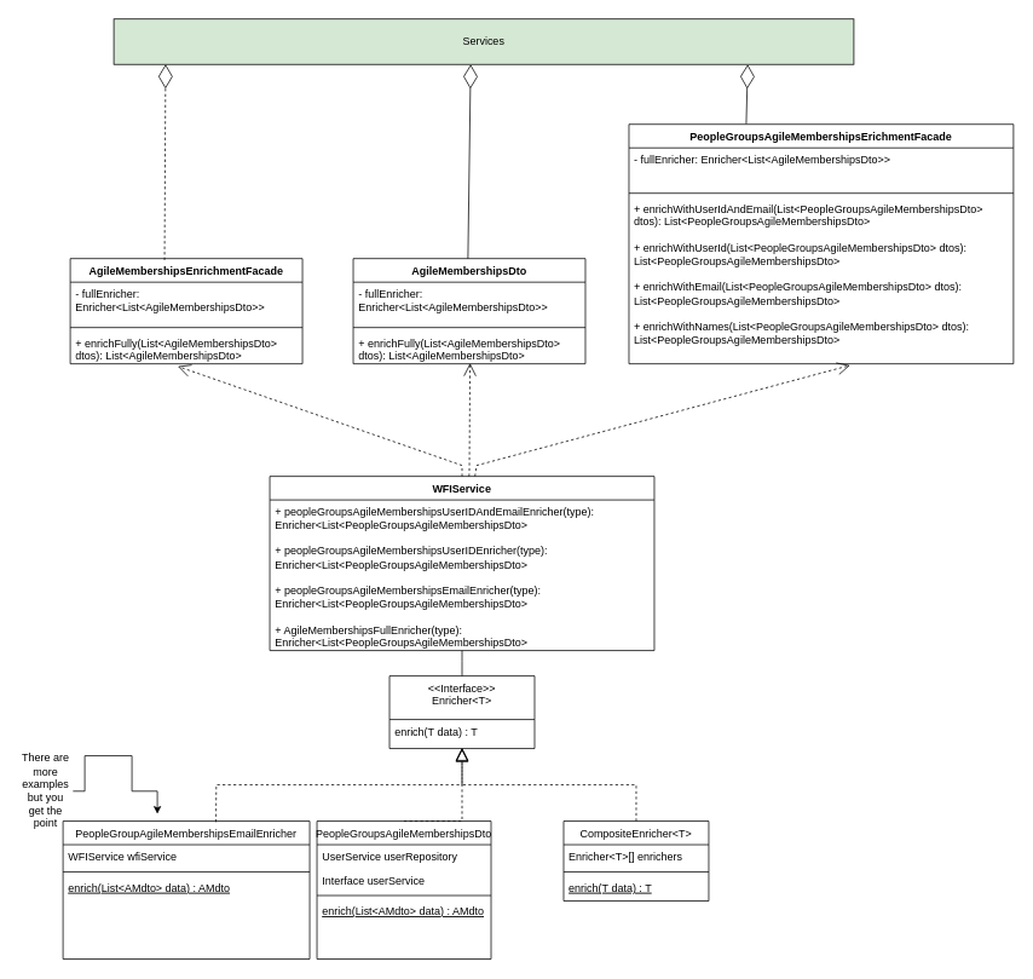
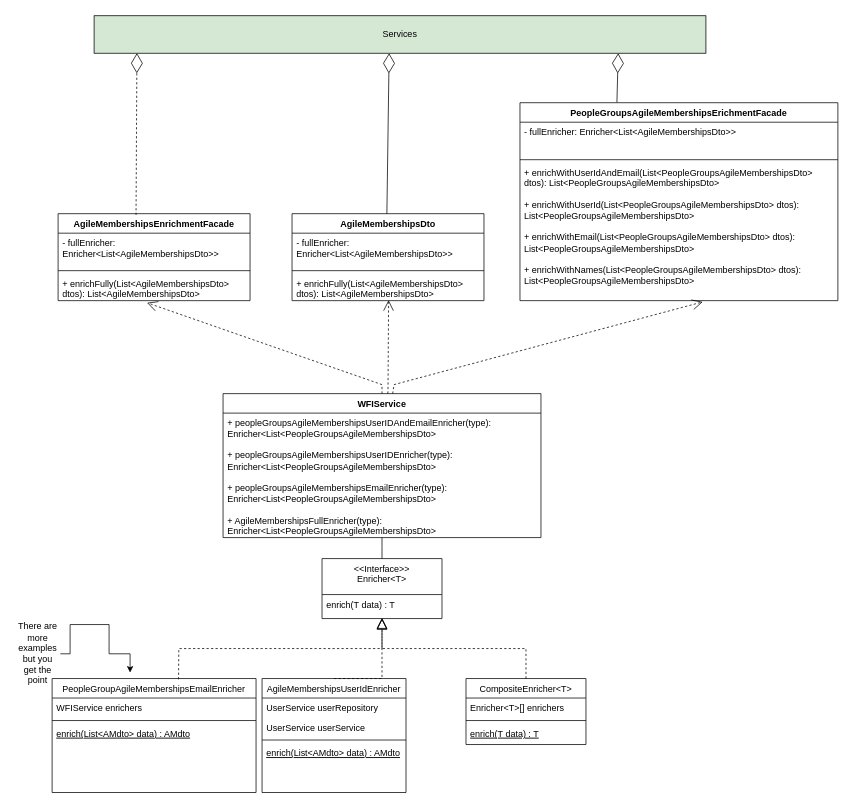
  <mxCell id="0" />
  <mxCell id="1" parent="0" />
  <mxCell id="2" value="&lt;&lt;Interface&gt;&gt;&#10;Enricher&lt;T&gt;" style="swimlane;fontStyle=0;align=center;verticalAlign=top;childLayout=stackLayout;horizontal=1;startSize=48;horizontalStack=0;resizeParent=1;resizeLast=0;collapsible=1;marginBottom=0;rounded=0;shadow=0;strokeWidth=1;" parent="1" vertex="1"><mxGeometry x="429" y="744" width="160" height="80" as="geometry"><mxRectangle x="550" y="140" width="160" height="26" as="alternateBounds" /></mxGeometry></mxCell>
  <mxCell id="3" value="enrich(T data) : T" style="text;align=left;verticalAlign=top;spacingLeft=4;spacingRight=4;overflow=hidden;rotatable=0;points=[[0,0.5],[1,0.5]];portConstraint=eastwest;" parent="2" vertex="1"><mxGeometry y="48" width="160" height="26" as="geometry" /></mxCell>
  <mxCell id="4" value="CompositeEnricher&lt;T&gt;" style="swimlane;fontStyle=0;align=center;verticalAlign=top;childLayout=stackLayout;horizontal=1;startSize=26;horizontalStack=0;resizeParent=1;resizeLast=0;collapsible=1;marginBottom=0;rounded=0;shadow=0;strokeWidth=1;" parent="1" vertex="1"><mxGeometry x="621" y="904" width="160" height="88" as="geometry"><mxRectangle x="130" y="380" width="160" height="26" as="alternateBounds" /></mxGeometry></mxCell>
  <mxCell id="5" value="Enricher&lt;T&gt;[] enrichers" style="text;align=left;verticalAlign=top;spacingLeft=4;spacingRight=4;overflow=hidden;rotatable=0;points=[[0,0.5],[1,0.5]];portConstraint=eastwest;" parent="4" vertex="1"><mxGeometry y="26" width="160" height="26" as="geometry" /></mxCell>
  <mxCell id="6" value="" style="line;html=1;strokeWidth=1;align=left;verticalAlign=middle;spacingTop=-1;spacingLeft=3;spacingRight=3;rotatable=0;labelPosition=right;points=[];portConstraint=eastwest;" parent="4" vertex="1"><mxGeometry y="52" width="160" height="8" as="geometry" /></mxCell>
  <mxCell id="7" value="enrich(T data) : T" style="text;align=left;verticalAlign=top;spacingLeft=4;spacingRight=4;overflow=hidden;rotatable=0;points=[[0,0.5],[1,0.5]];portConstraint=eastwest;fontStyle=4" parent="4" vertex="1"><mxGeometry y="60" width="160" height="26" as="geometry" /></mxCell>
  <mxCell id="8" value="" style="endArrow=block;dashed=1;endFill=0;endSize=12;html=1;rounded=0;exitX=0.5;exitY=0;exitDx=0;exitDy=0;" parent="1" source="4" edge="1"><mxGeometry width="160" relative="1" as="geometry"><mxPoint x="766.92" y="904" as="sourcePoint" /><mxPoint x="509" y="824" as="targetPoint" /><Array as="points"><mxPoint x="701" y="864" /><mxPoint x="605" y="864" /><mxPoint x="509" y="864" /></Array></mxGeometry></mxCell>
  <mxCell id="9" value="PeopleGroupAgileMembershipsEmailEnricher" style="swimlane;fontStyle=0;align=center;verticalAlign=top;childLayout=stackLayout;horizontal=1;startSize=26;horizontalStack=0;resizeParent=1;resizeLast=0;collapsible=1;marginBottom=0;rounded=0;shadow=0;strokeWidth=1;" parent="1" vertex="1"><mxGeometry x="69" y="904" width="272" height="152" as="geometry"><mxRectangle x="130" y="380" width="160" height="26" as="alternateBounds" /></mxGeometry></mxCell>
- <mxCell id="10" value="WFIService wfiService" style="text;align=left;verticalAlign=top;spacingLeft=4;spacingRight=4;overflow=hidden;rotatable=0;points=[[0,0.5],[1,0.5]];portConstraint=eastwest;" parent="9" vertex="1"><mxGeometry y="26" width="272" height="26" as="geometry" /></mxCell>
+ <mxCell id="10" value="WFIService enrichers" style="text;align=left;verticalAlign=top;spacingLeft=4;spacingRight=4;overflow=hidden;rotatable=0;points=[[0,0.5],[1,0.5]];portConstraint=eastwest;" parent="9" vertex="1"><mxGeometry y="26" width="272" height="26" as="geometry" /></mxCell>
  <mxCell id="11" value="" style="line;html=1;strokeWidth=1;align=left;verticalAlign=middle;spacingTop=-1;spacingLeft=3;spacingRight=3;rotatable=0;labelPosition=right;points=[];portConstraint=eastwest;" parent="9" vertex="1"><mxGeometry y="52" width="272" height="8" as="geometry" /></mxCell>
  <mxCell id="12" value="enrich(List&lt;AMdto&gt; data) : AMdto" style="text;align=left;verticalAlign=top;spacingLeft=4;spacingRight=4;overflow=hidden;rotatable=0;points=[[0,0.5],[1,0.5]];portConstraint=eastwest;fontStyle=4" parent="9" vertex="1"><mxGeometry y="60" width="272" height="92" as="geometry" /></mxCell>
- <mxCell id="13" value="PeopleGroupsAgileMembershipsDto" style="swimlane;fontStyle=0;align=center;verticalAlign=top;childLayout=stackLayout;horizontal=1;startSize=26;horizontalStack=0;resizeParent=1;resizeLast=0;collapsible=1;marginBottom=0;rounded=0;shadow=0;strokeWidth=1;" parent="1" vertex="1"><mxGeometry x="349" y="904" width="192" height="152" as="geometry"><mxRectangle x="130" y="380" width="160" height="26" as="alternateBounds" /></mxGeometry></mxCell>
+ <mxCell id="13" value="AgileMembershipsUserIdEnricher" style="swimlane;fontStyle=0;align=center;verticalAlign=top;childLayout=stackLayout;horizontal=1;startSize=26;horizontalStack=0;resizeParent=1;resizeLast=0;collapsible=1;marginBottom=0;rounded=0;shadow=0;strokeWidth=1;" parent="1" vertex="1"><mxGeometry x="349" y="904" width="192" height="152" as="geometry"><mxRectangle x="130" y="380" width="160" height="26" as="alternateBounds" /></mxGeometry></mxCell>
  <mxCell id="14" value="UserService userRepository&#10;" style="text;align=left;verticalAlign=top;spacingLeft=4;spacingRight=4;overflow=hidden;rotatable=0;points=[[0,0.5],[1,0.5]];portConstraint=eastwest;" parent="13" vertex="1"><mxGeometry y="26" width="192" height="26" as="geometry" /></mxCell>
- <mxCell id="15" value="Interface userService&#10;" style="text;align=left;verticalAlign=top;spacingLeft=4;spacingRight=4;overflow=hidden;rotatable=0;points=[[0,0.5],[1,0.5]];portConstraint=eastwest;" parent="13" vertex="1"><mxGeometry y="52" width="192" height="26" as="geometry" /></mxCell>
+ <mxCell id="15" value="UserService userService&#10;" style="text;align=left;verticalAlign=top;spacingLeft=4;spacingRight=4;overflow=hidden;rotatable=0;points=[[0,0.5],[1,0.5]];portConstraint=eastwest;" parent="13" vertex="1"><mxGeometry y="52" width="192" height="26" as="geometry" /></mxCell>
  <mxCell id="16" value="" style="line;html=1;strokeWidth=1;align=left;verticalAlign=middle;spacingTop=-1;spacingLeft=3;spacingRight=3;rotatable=0;labelPosition=right;points=[];portConstraint=eastwest;" parent="13" vertex="1"><mxGeometry y="78" width="192" height="8" as="geometry" /></mxCell>
  <mxCell id="17" value="enrich(List&lt;AMdto&gt; data) : AMdto" style="text;align=left;verticalAlign=top;spacingLeft=4;spacingRight=4;overflow=hidden;rotatable=0;points=[[0,0.5],[1,0.5]];portConstraint=eastwest;fontStyle=4" parent="13" vertex="1"><mxGeometry y="86" width="192" height="66" as="geometry" /></mxCell>
  <mxCell id="18" value="" style="endArrow=block;dashed=1;endFill=0;endSize=12;html=1;rounded=0;exitX=0.62;exitY=0.007;exitDx=0;exitDy=0;exitPerimeter=0;" parent="1" source="9" edge="1"><mxGeometry width="160" relative="1" as="geometry"><mxPoint x="270.92" y="905.01" as="sourcePoint" /><mxPoint x="509" y="824" as="targetPoint" /><Array as="points"><mxPoint x="238" y="864" /><mxPoint x="509" y="864" /></Array></mxGeometry></mxCell>
  <mxCell id="19" value="" style="endArrow=block;dashed=1;endFill=0;endSize=12;html=1;rounded=0;entryX=0.488;entryY=1.192;entryDx=0;entryDy=0;exitX=0.5;exitY=0;exitDx=0;exitDy=0;entryPerimeter=0;" parent="1" source="13" edge="1"><mxGeometry width="160" relative="1" as="geometry"><mxPoint x="750.92" y="904" as="sourcePoint" /><mxPoint x="509" y="822.992" as="targetPoint" /><Array as="points"><mxPoint x="509" y="904" /></Array></mxGeometry></mxCell>
  <mxCell id="20" value="WFIService" style="swimlane;fontStyle=1;align=center;verticalAlign=top;childLayout=stackLayout;horizontal=1;startSize=26;horizontalStack=0;resizeParent=1;resizeParentMax=0;resizeLast=0;collapsible=1;marginBottom=0;whiteSpace=wrap;html=1;" parent="1" vertex="1"><mxGeometry x="297" y="524" width="424" height="192" as="geometry" /></mxCell>
  <mxCell id="21" value="+ peopleGroupsAgileMembershipsUserIDAndEmailEnricher(type): Enricher&amp;lt;List&amp;lt;PeopleGroupsAgileMembershipsDto&amp;gt;&lt;div&gt;&lt;br&gt;&lt;/div&gt;&lt;div&gt;+ peopleGroupsAgileMembershipsUserIDEnricher(type): Enricher&amp;lt;List&amp;lt;PeopleGroupsAgileMembershipsDto&amp;gt;&lt;/div&gt;&lt;div&gt;&lt;br&gt;&lt;/div&gt;&lt;div&gt;+ peopleGroupsAgileMembershipsEmailEnricher(type): Enricher&amp;lt;List&amp;lt;PeopleGroupsAgileMembershipsDto&amp;gt;&lt;/div&gt;&lt;div&gt;&lt;br&gt;&lt;/div&gt;&lt;div&gt;+ AgileMembershipsFullEnricher(type): Enricher&amp;lt;List&amp;lt;PeopleGroupsAgileMembershipsDto&amp;gt;&lt;br&gt;&lt;div&gt;&lt;br&gt;&lt;/div&gt;&lt;div&gt;&lt;br&gt;&lt;/div&gt;&lt;/div&gt;" style="text;strokeColor=none;fillColor=none;align=left;verticalAlign=top;spacingLeft=4;spacingRight=4;overflow=hidden;rotatable=0;points=[[0,0.5],[1,0.5]];portConstraint=eastwest;whiteSpace=wrap;html=1;" parent="20" vertex="1"><mxGeometry y="26" width="424" height="166" as="geometry" /></mxCell>
  <mxCell id="22" style="edgeStyle=orthogonalEdgeStyle;rounded=0;orthogonalLoop=1;jettySize=auto;html=1;" parent="1" source="23" edge="1"><mxGeometry relative="1" as="geometry"><mxPoint x="173" y="896" as="targetPoint" /><Array as="points"><mxPoint x="93" y="871" /><mxPoint x="93" y="832" /><mxPoint x="145" y="832" /><mxPoint x="145" y="871" /></Array></mxGeometry></mxCell>
  <mxCell id="23" value="There are more examples but you get the point" style="text;html=1;align=center;verticalAlign=middle;whiteSpace=wrap;rounded=0;" parent="1" vertex="1"><mxGeometry x="20" y="856" width="60" height="30" as="geometry" /></mxCell>
  <mxCell id="24" value="" style="endArrow=none;html=1;edgeStyle=orthogonalEdgeStyle;rounded=0;" parent="1" edge="1"><mxGeometry relative="1" as="geometry"><mxPoint x="509" y="744" as="sourcePoint" /><mxPoint x="509" y="716" as="targetPoint" /><Array as="points"><mxPoint x="509" y="728" /><mxPoint x="509" y="728" /></Array></mxGeometry></mxCell>
  <mxCell id="25" value="AgileMembershipsEnrichmentFacade" style="swimlane;fontStyle=1;align=center;verticalAlign=top;childLayout=stackLayout;horizontal=1;startSize=26;horizontalStack=0;resizeParent=1;resizeParentMax=0;resizeLast=0;collapsible=1;marginBottom=0;whiteSpace=wrap;html=1;" parent="1" vertex="1"><mxGeometry x="77" y="284" width="256" height="116" as="geometry" /></mxCell>
  <mxCell id="26" value="- fullEnricher: Enricher&amp;lt;List&amp;lt;AgileMembershipsDto&amp;gt;&amp;gt;" style="text;strokeColor=none;fillColor=none;align=left;verticalAlign=top;spacingLeft=4;spacingRight=4;overflow=hidden;rotatable=0;points=[[0,0.5],[1,0.5]];portConstraint=eastwest;whiteSpace=wrap;html=1;" parent="25" vertex="1"><mxGeometry y="26" width="256" height="46" as="geometry" /></mxCell>
  <mxCell id="27" value="" style="line;strokeWidth=1;fillColor=none;align=left;verticalAlign=middle;spacingTop=-1;spacingLeft=3;spacingRight=3;rotatable=0;labelPosition=right;points=[];portConstraint=eastwest;strokeColor=inherit;" parent="25" vertex="1"><mxGeometry y="72" width="256" height="8" as="geometry" /></mxCell>
  <mxCell id="28" value="+ enrichFully(List&amp;lt;AgileMembershipsDto&amp;gt; dtos): List&amp;lt;AgileMembershipsDto&amp;gt;&amp;nbsp;" style="text;strokeColor=none;fillColor=none;align=left;verticalAlign=top;spacingLeft=4;spacingRight=4;overflow=hidden;rotatable=0;points=[[0,0.5],[1,0.5]];portConstraint=eastwest;whiteSpace=wrap;html=1;" parent="25" vertex="1"><mxGeometry y="80" width="256" height="36" as="geometry" /></mxCell>
  <mxCell id="29" value="PeopleGroupsAgileMembershipsErichmentFacade" style="swimlane;fontStyle=1;align=center;verticalAlign=top;childLayout=stackLayout;horizontal=1;startSize=26;horizontalStack=0;resizeParent=1;resizeParentMax=0;resizeLast=0;collapsible=1;marginBottom=0;whiteSpace=wrap;html=1;" parent="1" vertex="1"><mxGeometry x="693" y="136" width="424" height="264" as="geometry" /></mxCell>
  <mxCell id="30" value="- fullEnricher: Enricher&amp;lt;List&amp;lt;AgileMembershipsDto&amp;gt;&amp;gt;" style="text;strokeColor=none;fillColor=none;align=left;verticalAlign=top;spacingLeft=4;spacingRight=4;overflow=hidden;rotatable=0;points=[[0,0.5],[1,0.5]];portConstraint=eastwest;whiteSpace=wrap;html=1;" parent="29" vertex="1"><mxGeometry y="26" width="424" height="46" as="geometry" /></mxCell>
  <mxCell id="31" value="" style="line;strokeWidth=1;fillColor=none;align=left;verticalAlign=middle;spacingTop=-1;spacingLeft=3;spacingRight=3;rotatable=0;labelPosition=right;points=[];portConstraint=eastwest;strokeColor=inherit;" parent="29" vertex="1"><mxGeometry y="72" width="424" height="8" as="geometry" /></mxCell>
  <mxCell id="32" value="+ enrichWithUserIdAndEmail(List&amp;lt;PeopleGroupsAgileMembershipsDto&amp;gt; dtos): List&amp;lt;PeopleGroupsAgileMembershipsDto&amp;gt;&amp;nbsp;&lt;div&gt;&lt;br&gt;&lt;/div&gt;&lt;div&gt;+ enrichWithUserId(List&amp;lt;PeopleGroupsAgileMembershipsDto&amp;gt; dtos): List&amp;lt;PeopleGroupsAgileMembershipsDto&amp;gt;&amp;nbsp;&lt;br&gt;&lt;/div&gt;&lt;div&gt;&lt;br&gt;&lt;/div&gt;&lt;div&gt;+ enrichWithEmail(List&amp;lt;PeopleGroupsAgileMembershipsDto&amp;gt; dtos): List&amp;lt;PeopleGroupsAgileMembershipsDto&amp;gt;&amp;nbsp;&lt;br&gt;&lt;/div&gt;&lt;div&gt;&lt;br&gt;&lt;/div&gt;&lt;div&gt;+ enrichWithNames(List&amp;lt;PeopleGroupsAgileMembershipsDto&amp;gt; dtos): List&amp;lt;PeopleGroupsAgileMembershipsDto&amp;gt;&amp;nbsp;&lt;br&gt;&lt;/div&gt;" style="text;strokeColor=none;fillColor=none;align=left;verticalAlign=top;spacingLeft=4;spacingRight=4;overflow=hidden;rotatable=0;points=[[0,0.5],[1,0.5]];portConstraint=eastwest;whiteSpace=wrap;html=1;" parent="29" vertex="1"><mxGeometry y="80" width="424" height="184" as="geometry" /></mxCell>
  <mxCell id="33" value="AgileMembershipsDto" style="swimlane;fontStyle=1;align=center;verticalAlign=top;childLayout=stackLayout;horizontal=1;startSize=26;horizontalStack=0;resizeParent=1;resizeParentMax=0;resizeLast=0;collapsible=1;marginBottom=0;whiteSpace=wrap;html=1;" parent="1" vertex="1"><mxGeometry x="389" y="284" width="256" height="116" as="geometry" /></mxCell>
  <mxCell id="34" value="- fullEnricher: Enricher&amp;lt;List&amp;lt;AgileMembershipsDto&amp;gt;&amp;gt;" style="text;strokeColor=none;fillColor=none;align=left;verticalAlign=top;spacingLeft=4;spacingRight=4;overflow=hidden;rotatable=0;points=[[0,0.5],[1,0.5]];portConstraint=eastwest;whiteSpace=wrap;html=1;" parent="33" vertex="1"><mxGeometry y="26" width="256" height="46" as="geometry" /></mxCell>
  <mxCell id="35" value="" style="line;strokeWidth=1;fillColor=none;align=left;verticalAlign=middle;spacingTop=-1;spacingLeft=3;spacingRight=3;rotatable=0;labelPosition=right;points=[];portConstraint=eastwest;strokeColor=inherit;" parent="33" vertex="1"><mxGeometry y="72" width="256" height="8" as="geometry" /></mxCell>
  <mxCell id="36" value="+ enrichFully(List&amp;lt;AgileMembershipsDto&amp;gt; dtos): List&amp;lt;AgileMembershipsDto&amp;gt;&amp;nbsp;" style="text;strokeColor=none;fillColor=none;align=left;verticalAlign=top;spacingLeft=4;spacingRight=4;overflow=hidden;rotatable=0;points=[[0,0.5],[1,0.5]];portConstraint=eastwest;whiteSpace=wrap;html=1;" parent="33" vertex="1"><mxGeometry y="80" width="256" height="36" as="geometry" /></mxCell>
  <mxCell id="37" value="" style="endArrow=open;endSize=12;dashed=1;html=1;rounded=0;entryDx=0;entryDy=0;entryPerimeter=0;movable=1;resizable=1;rotatable=1;deletable=1;editable=1;locked=0;connectable=1;curved=0;entryX=0.463;entryY=1.078;" parent="1" source="20" target="28" edge="1"><mxGeometry width="160" relative="1" as="geometry"><mxPoint x="389" y="632" as="sourcePoint" /><mxPoint x="549" y="632" as="targetPoint" /><Array as="points"><mxPoint x="509" y="512" /></Array></mxGeometry></mxCell>
  <mxCell id="38" value="" style="endArrow=open;endSize=12;dashed=1;html=1;rounded=0;entryDx=0;entryDy=0;entryPerimeter=0;movable=1;resizable=1;rotatable=1;deletable=1;editable=1;locked=0;connectable=1;curved=0;entryX=0.503;entryY=0.98;" parent="1" target="36" edge="1" source="20"><mxGeometry width="160" relative="1" as="geometry"><mxPoint x="509" y="540" as="sourcePoint" /><mxPoint x="204" y="455" as="targetPoint" /><Array as="points"><mxPoint x="517" y="520" /></Array></mxGeometry></mxCell>
  <mxCell id="39" value="" style="endArrow=open;endSize=12;dashed=1;html=1;rounded=0;entryDx=0;entryDy=0;entryPerimeter=0;movable=1;resizable=1;rotatable=1;deletable=1;editable=1;locked=0;connectable=1;curved=0;entryX=0.575;entryY=1.009;" parent="1" target="32" edge="1" source="20"><mxGeometry width="160" relative="1" as="geometry"><mxPoint x="525" y="536" as="sourcePoint" /><mxPoint x="526" y="451" as="targetPoint" /><Array as="points"><mxPoint x="525" y="512" /></Array></mxGeometry></mxCell>
  <mxCell id="40" value="Services" style="html=1;whiteSpace=wrap;fillColor=#d5e8d4;" parent="1" vertex="1"><mxGeometry x="125" y="20" width="816" height="50" as="geometry" /></mxCell>
  <mxCell id="41" value="" style="endArrow=diamondThin;endFill=0;endSize=24;html=1;rounded=0;entryX=0.07;entryY=0.997;entryDx=0;entryDy=0;entryPerimeter=0;exitX=0.406;exitY=0.014;exitDx=0;exitDy=0;exitPerimeter=0;dashed=1;" parent="1" source="25" target="40" edge="1"><mxGeometry width="160" relative="1" as="geometry"><mxPoint x="157" y="288" as="sourcePoint" /><mxPoint x="317" y="212" as="targetPoint" /></mxGeometry></mxCell>
  <mxCell id="42" value="" style="endArrow=diamondThin;endFill=0;endSize=24;html=1;rounded=0;entryX=0.044;entryY=1.054;entryDx=0;entryDy=0;entryPerimeter=0;exitX=0.316;exitY=0.026;exitDx=0;exitDy=0;exitPerimeter=0;" parent="1" edge="1"><mxGeometry width="160" relative="1" as="geometry"><mxPoint x="515.5" y="284" as="sourcePoint" /><mxPoint x="518.5" y="70" as="targetPoint" /></mxGeometry></mxCell>
  <mxCell id="43" value="" style="endArrow=diamondThin;endFill=0;endSize=24;html=1;rounded=0;entryX=0.044;entryY=1.054;entryDx=0;entryDy=0;entryPerimeter=0;exitX=0.305;exitY=-0.002;exitDx=0;exitDy=0;exitPerimeter=0;" parent="1" source="29" edge="1"><mxGeometry width="160" relative="1" as="geometry"><mxPoint x="821" y="284" as="sourcePoint" /><mxPoint x="824" y="70" as="targetPoint" /></mxGeometry></mxCell>
